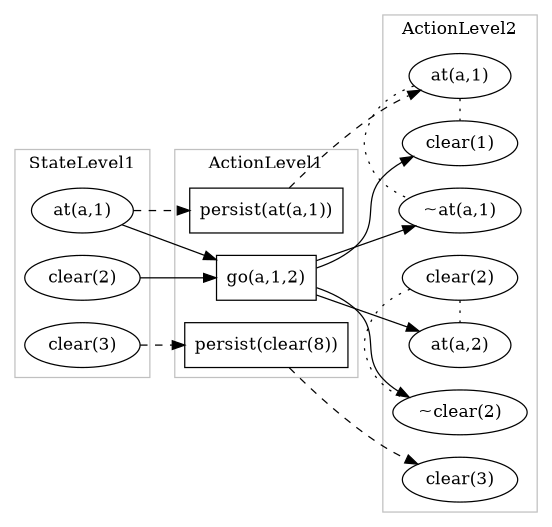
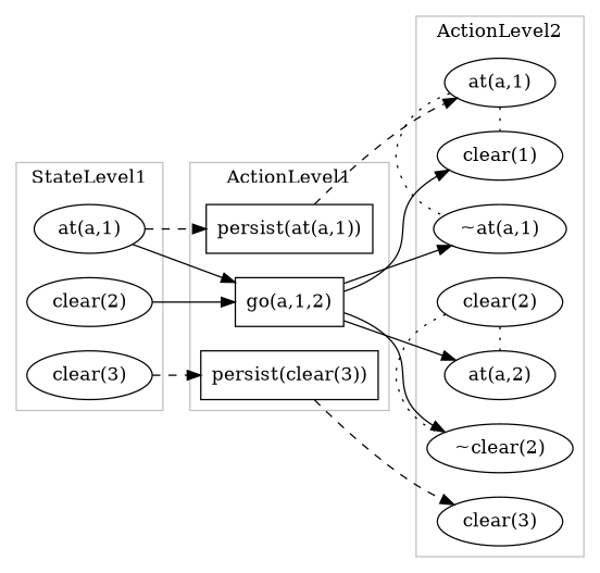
  digraph {
    rankdir=LR
    node [shape=oval]
    n1 [label="at(a,1)"]
    n2 [label="clear(2)"]
    n3 [label="clear(3)"]
-   n4 [label="persist(clear(8))" shape=box]
+   n4 [label="persist(clear(3))" shape=box]
    n5 [label="persist(at(a,1))" shape=box]
    n6 [label="go(a,1,2)" shape=box]
    n7 [label="at(a,1)"]
    n8 [label="clear(1)"]
    n9 [label="~at(a,1)"]
    n10 [label="clear(2)"]
    n11 [label="at(a,2)"]
    n12 [label="~clear(2)"]
    n13 [label="clear(3)"]
    subgraph cluster_1 {
      color=gray
      label=StateLevel1
      n1
      n2
      n3
    }
    subgraph cluster_2 {
      color=gray
      label=ActionLevel1
      n4
      n5
      n6
    }
    subgraph cluster_3 {
      color=gray
      label=ActionLevel2
      n7
      n8
      n9
      n10
      n11
      n12
      n13
    }
    n1 -> n5 [style=dashed]
    n1 -> n6
    n2 -> n6
    n3 -> n4 [style=dashed]
    n4 -> n13 [style=dashed]
    n5 -> n7 [style=dashed]
    n6 -> n8
    n6 -> n9
    n6 -> n11
    n6 -> n12
    n7 -> n8 [arrowhead=none constraint=false style=dotted]
    n7 -> n9 [arrowhead=none constraint=false style=dotted]
    n10 -> n11 [arrowhead=none constraint=false style=dotted]
    n10 -> n12 [arrowhead=none constraint=false style=dotted]
  }
